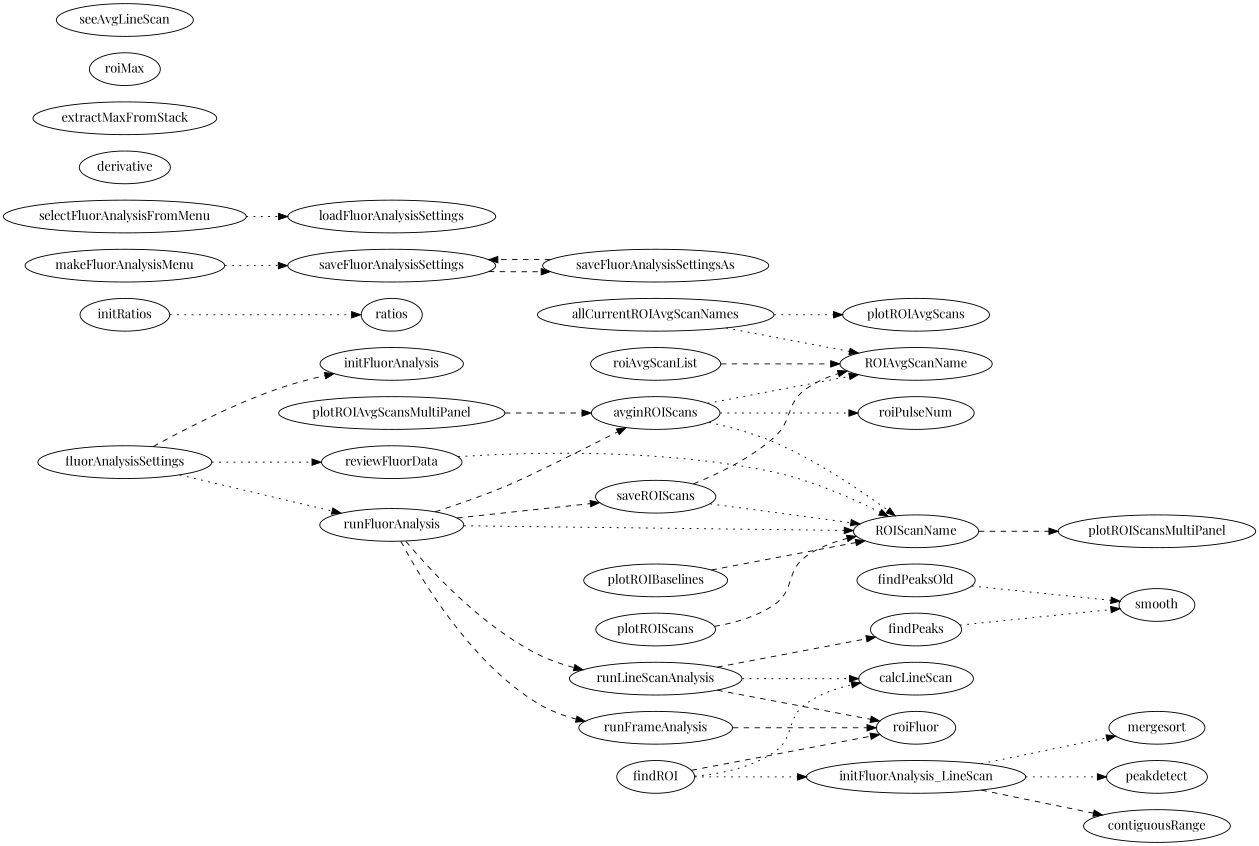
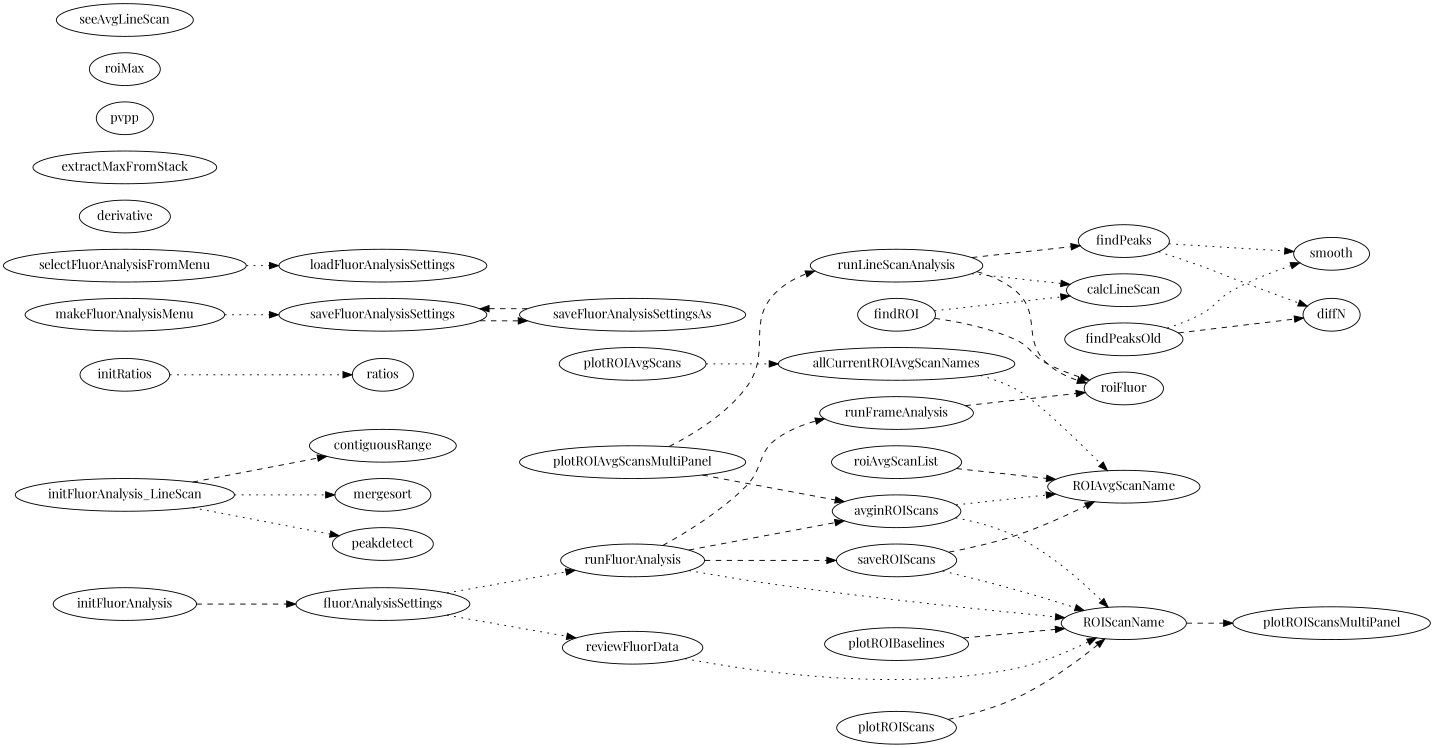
  digraph {
    fontname="Playfair Display"
    rankdir=LR
    node [fontname="Playfair Display"]
    edge [fontname="Playfair Display" style=dotted]
    allCurrentROIAvgScanNames
    ROIAvgScanName
    avginROIScans
    ROIScanName
-   roiPulseNum
    plotROIScansMultiPanel
    findPeaks
+   diffN
    smooth
    findPeaksOld
    n11 [label=initFluorAnalysis_LineScan]
    contiguousRange
    mergesort
    peakdetect
    fluorAnalysisSettings
    reviewFluorData
    runFluorAnalysis
    runFrameAnalysis
    runLineScanAnalysis
    saveROIScans
    roiFluor
    calcLineScan
    initFluorAnalysis
    initRatios
    ratios
    n26 [label=findROI]
    plotROIAvgScans
    plotROIAvgScansMultiPanel
    plotROIBaselines
    plotROIScans
    roiAvgScanList
    saveFluorAnalysisSettings
    saveFluorAnalysisSettingsAs
    makeFluorAnalysisMenu
    selectFluorAnalysisFromMenu
    loadFluorAnalysisSettings
    derivative
    extractMaxFromStack
+   pvpp
    roiMax
    seeAvgLineScan
    allCurrentROIAvgScanNames -> ROIAvgScanName
    avginROIScans -> ROIAvgScanName
    avginROIScans -> ROIScanName
-   avginROIScans -> roiPulseNum
    ROIScanName -> plotROIScansMultiPanel [style=dashed]
+   findPeaks -> diffN
    findPeaks -> smooth
+   findPeaksOld -> diffN [style=dashed]
    findPeaksOld -> smooth
    n11 -> contiguousRange [style=dashed]
    n11 -> mergesort
    n11 -> peakdetect
    fluorAnalysisSettings -> reviewFluorData
    fluorAnalysisSettings -> runFluorAnalysis
    reviewFluorData -> ROIScanName
    runFluorAnalysis -> avginROIScans [style=dashed]
    runFluorAnalysis -> ROIScanName
    runFluorAnalysis -> runFrameAnalysis [style=dashed]
-   runFluorAnalysis -> runLineScanAnalysis [style=dashed]
+   plotROIAvgScansMultiPanel -> runLineScanAnalysis [style=dashed]
    runFluorAnalysis -> saveROIScans [style=dashed]
    runFrameAnalysis -> roiFluor [style=dashed]
    runLineScanAnalysis -> findPeaks [style=dashed]
    runLineScanAnalysis -> roiFluor [style=dashed]
    runLineScanAnalysis -> calcLineScan
    saveROIScans -> ROIAvgScanName [style=dashed]
    saveROIScans -> ROIScanName
-   fluorAnalysisSettings -> initFluorAnalysis [style=dashed]
+   initFluorAnalysis -> fluorAnalysisSettings [style=dashed]
    initRatios -> ratios
-   n26 -> n11
    n26 -> roiFluor [style=dashed]
    n26 -> calcLineScan
-   allCurrentROIAvgScanNames -> plotROIAvgScans
+   plotROIAvgScans -> allCurrentROIAvgScanNames
    plotROIAvgScansMultiPanel -> avginROIScans [style=dashed]
    plotROIBaselines -> ROIScanName [style=dashed]
    plotROIScans -> ROIScanName [style=dashed]
    roiAvgScanList -> ROIAvgScanName [style=dashed]
    saveFluorAnalysisSettings -> saveFluorAnalysisSettingsAs [style=dashed]
    saveFluorAnalysisSettingsAs -> saveFluorAnalysisSettings [style=dashed]
    makeFluorAnalysisMenu -> saveFluorAnalysisSettings
    selectFluorAnalysisFromMenu -> loadFluorAnalysisSettings
  }
